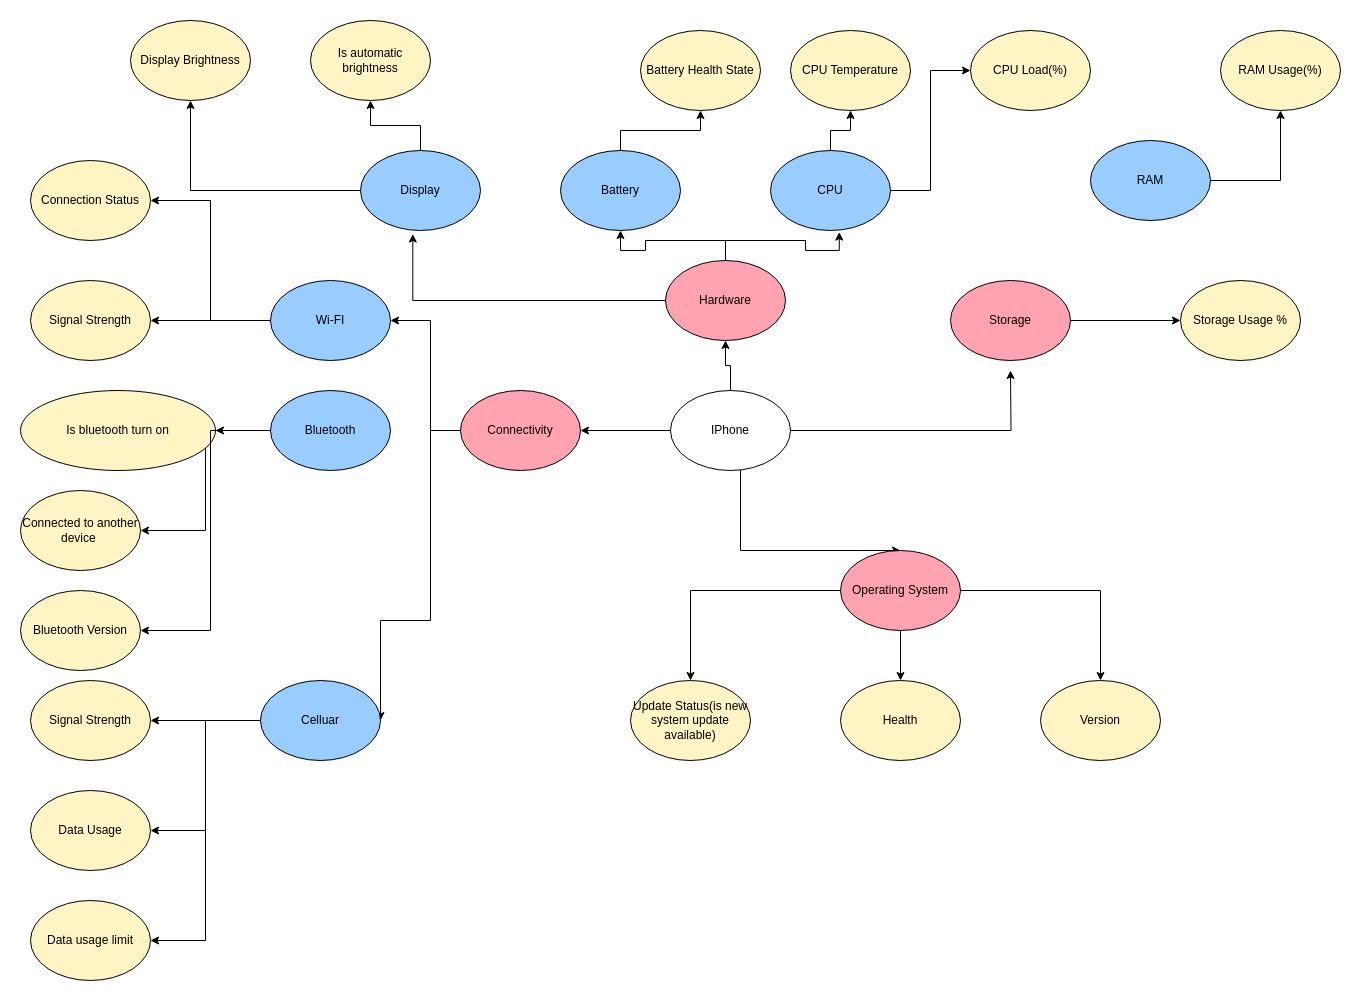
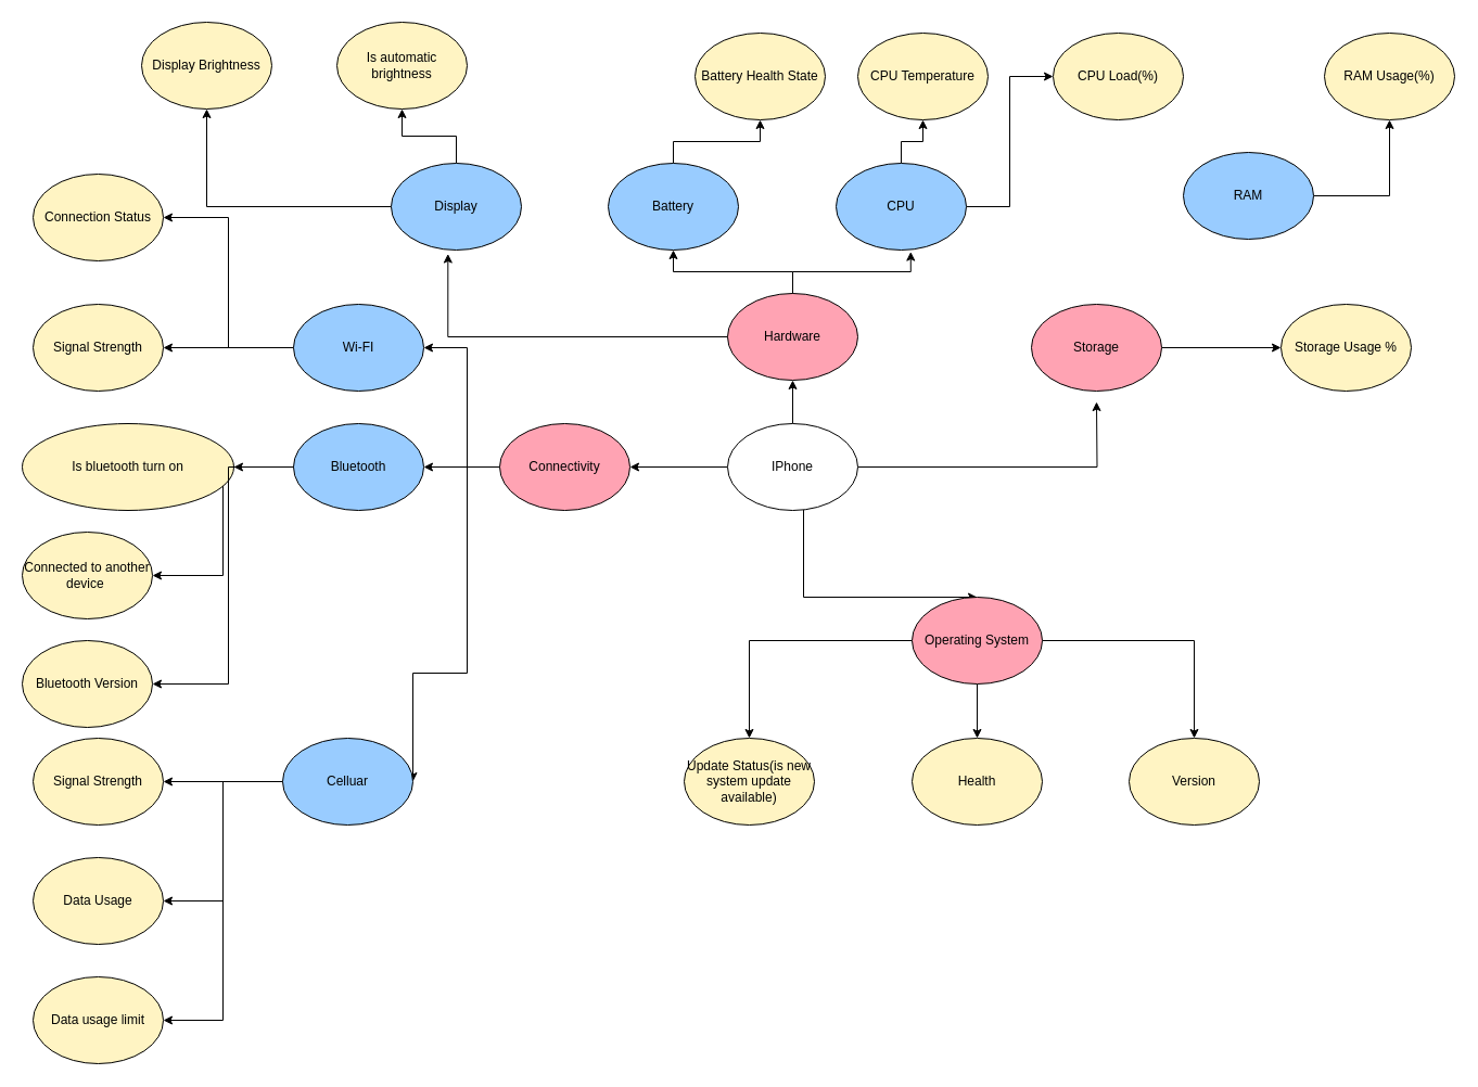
  <mxCell id="0" />
  <mxCell id="1" parent="0" />
  <mxCell id="2" style="edgeStyle=orthogonalEdgeStyle;rounded=0;orthogonalLoop=1;jettySize=auto;html=1;" parent="1" source="6" target="8" edge="1"><mxGeometry relative="1" as="geometry" /></mxCell>
  <mxCell id="3" style="edgeStyle=orthogonalEdgeStyle;rounded=0;orthogonalLoop=1;jettySize=auto;html=1;" parent="1" source="6" edge="1"><mxGeometry relative="1" as="geometry"><mxPoint x="900" y="550" as="targetPoint" /><Array as="points"><mxPoint x="740" y="550" /></Array></mxGeometry></mxCell>
  <mxCell id="4" style="edgeStyle=orthogonalEdgeStyle;rounded=0;orthogonalLoop=1;jettySize=auto;html=1;" parent="1" source="6" target="23" edge="1"><mxGeometry relative="1" as="geometry" /></mxCell>
  <mxCell id="5" style="edgeStyle=orthogonalEdgeStyle;rounded=0;orthogonalLoop=1;jettySize=auto;html=1;entryX=0.5;entryY=1;entryDx=0;entryDy=0;" parent="1" source="6" edge="1"><mxGeometry relative="1" as="geometry"><mxPoint x="1010" y="370" as="targetPoint" /></mxGeometry></mxCell>
  <mxCell id="6" value="IPhone" style="ellipse;whiteSpace=wrap;html=1;" parent="1" vertex="1"><mxGeometry x="670" y="390" width="120" height="80" as="geometry" /></mxCell>
  <mxCell id="7" style="edgeStyle=orthogonalEdgeStyle;rounded=0;orthogonalLoop=1;jettySize=auto;html=1;" parent="1" source="8" target="13" edge="1"><mxGeometry relative="1" as="geometry" /></mxCell>
- <mxCell id="8" value="Hardware" style="ellipse;whiteSpace=wrap;html=1;fillColor=#FFA3B3;" parent="1" vertex="1"><mxGeometry x="665" y="260" width="120" height="80" as="geometry" /></mxCell>
+ <mxCell id="8" value="Hardware" style="ellipse;whiteSpace=wrap;html=1;fillColor=#FFA3B3;" parent="1" vertex="1"><mxGeometry x="670" y="270" width="120" height="80" as="geometry" /></mxCell>
  <mxCell id="9" style="edgeStyle=orthogonalEdgeStyle;rounded=0;orthogonalLoop=1;jettySize=auto;html=1;entryX=0.5;entryY=1;entryDx=0;entryDy=0;" parent="1" source="11" target="24" edge="1"><mxGeometry relative="1" as="geometry" /></mxCell>
  <mxCell id="10" style="edgeStyle=orthogonalEdgeStyle;rounded=0;orthogonalLoop=1;jettySize=auto;html=1;entryX=0.5;entryY=1;entryDx=0;entryDy=0;" parent="1" source="11" target="56" edge="1"><mxGeometry relative="1" as="geometry" /></mxCell>
  <mxCell id="11" value="Display" style="ellipse;whiteSpace=wrap;html=1;fillColor=#99CCFF;" parent="1" vertex="1"><mxGeometry x="360" y="150" width="120" height="80" as="geometry" /></mxCell>
  <mxCell id="12" style="edgeStyle=orthogonalEdgeStyle;rounded=0;orthogonalLoop=1;jettySize=auto;html=1;entryX=0.5;entryY=1;entryDx=0;entryDy=0;" parent="1" source="13" target="15" edge="1"><mxGeometry relative="1" as="geometry"><Array as="points"><mxPoint x="620" y="130" /><mxPoint x="700" y="130" /></Array></mxGeometry></mxCell>
  <mxCell id="13" value="Battery" style="ellipse;whiteSpace=wrap;html=1;fillColor=#99CCFF;" parent="1" vertex="1"><mxGeometry x="560" y="150" width="120" height="80" as="geometry" /></mxCell>
  <mxCell id="14" style="edgeStyle=orthogonalEdgeStyle;rounded=0;orthogonalLoop=1;jettySize=auto;html=1;entryX=0.436;entryY=1.044;entryDx=0;entryDy=0;entryPerimeter=0;" parent="1" source="8" target="11" edge="1"><mxGeometry relative="1" as="geometry" /></mxCell>
  <mxCell id="15" value="Battery Health State" style="ellipse;whiteSpace=wrap;html=1;fillColor=#FFF4C3;" parent="1" vertex="1"><mxGeometry x="640" y="30" width="120" height="80" as="geometry" /></mxCell>
  <mxCell id="16" style="edgeStyle=orthogonalEdgeStyle;rounded=0;orthogonalLoop=1;jettySize=auto;html=1;entryX=0.5;entryY=0;entryDx=0;entryDy=0;" parent="1" source="19" target="25" edge="1"><mxGeometry relative="1" as="geometry" /></mxCell>
  <mxCell id="17" style="edgeStyle=orthogonalEdgeStyle;rounded=0;orthogonalLoop=1;jettySize=auto;html=1;entryX=0.5;entryY=0;entryDx=0;entryDy=0;" parent="1" source="19" target="26" edge="1"><mxGeometry relative="1" as="geometry" /></mxCell>
  <mxCell id="18" style="edgeStyle=orthogonalEdgeStyle;rounded=0;orthogonalLoop=1;jettySize=auto;html=1;entryX=0.5;entryY=0;entryDx=0;entryDy=0;" parent="1" source="19" target="27" edge="1"><mxGeometry relative="1" as="geometry" /></mxCell>
  <mxCell id="19" value="Operating System" style="ellipse;whiteSpace=wrap;html=1;fillColor=#FFA3B3;" parent="1" vertex="1"><mxGeometry x="840" y="550" width="120" height="80" as="geometry" /></mxCell>
  <mxCell id="20" style="edgeStyle=orthogonalEdgeStyle;rounded=0;orthogonalLoop=1;jettySize=auto;html=1;entryX=1;entryY=0.5;entryDx=0;entryDy=0;" parent="1" source="23" target="37" edge="1"><mxGeometry relative="1" as="geometry"><Array as="points"><mxPoint x="430" y="430" /><mxPoint x="430" y="320" /></Array></mxGeometry></mxCell>
+ <mxCell id="21" style="edgeStyle=orthogonalEdgeStyle;rounded=0;orthogonalLoop=1;jettySize=auto;html=1;" parent="1" source="23" target="34" edge="1"><mxGeometry relative="1" as="geometry" /></mxCell>
  <mxCell id="22" style="edgeStyle=orthogonalEdgeStyle;rounded=0;orthogonalLoop=1;jettySize=auto;html=1;entryX=1;entryY=0.5;entryDx=0;entryDy=0;" parent="1" source="23" target="31" edge="1"><mxGeometry relative="1" as="geometry"><Array as="points"><mxPoint x="430" y="430" /><mxPoint x="430" y="620" /></Array></mxGeometry></mxCell>
  <mxCell id="23" value="Connectivity" style="ellipse;whiteSpace=wrap;html=1;fillColor=#FFA3B3;" parent="1" vertex="1"><mxGeometry x="460" y="390" width="120" height="80" as="geometry" /></mxCell>
  <mxCell id="24" value="Display Brightness" style="ellipse;whiteSpace=wrap;html=1;fillColor=#FFF4C3;" parent="1" vertex="1"><mxGeometry x="130" y="20" width="120" height="80" as="geometry" /></mxCell>
  <mxCell id="25" value="Version" style="ellipse;whiteSpace=wrap;html=1;fillColor=#FFF4C3;" parent="1" vertex="1"><mxGeometry x="1040" y="680" width="120" height="80" as="geometry" /></mxCell>
  <mxCell id="26" value="Update Status(is new system update available)" style="ellipse;whiteSpace=wrap;html=1;fillColor=#FFF4C3;" parent="1" vertex="1"><mxGeometry x="630" y="680" width="120" height="80" as="geometry" /></mxCell>
  <mxCell id="27" value="Health" style="ellipse;whiteSpace=wrap;html=1;fillColor=#FFF4C3;" parent="1" vertex="1"><mxGeometry x="840" y="680" width="120" height="80" as="geometry" /></mxCell>
  <mxCell id="28" style="edgeStyle=orthogonalEdgeStyle;rounded=0;orthogonalLoop=1;jettySize=auto;html=1;" parent="1" source="31" target="41" edge="1"><mxGeometry relative="1" as="geometry" /></mxCell>
  <mxCell id="29" style="edgeStyle=orthogonalEdgeStyle;rounded=0;orthogonalLoop=1;jettySize=auto;html=1;entryX=1;entryY=0.5;entryDx=0;entryDy=0;" parent="1" source="31" target="42" edge="1"><mxGeometry relative="1" as="geometry"><mxPoint x="270" y="830" as="targetPoint" /></mxGeometry></mxCell>
  <mxCell id="30" style="edgeStyle=orthogonalEdgeStyle;rounded=0;orthogonalLoop=1;jettySize=auto;html=1;entryX=1;entryY=0.5;entryDx=0;entryDy=0;" parent="1" source="31" target="43" edge="1"><mxGeometry relative="1" as="geometry" /></mxCell>
  <mxCell id="31" value="Celluar" style="ellipse;whiteSpace=wrap;html=1;fillColor=#99CCFF;" parent="1" vertex="1"><mxGeometry x="260" y="680" width="120" height="80" as="geometry" /></mxCell>
  <mxCell id="32" style="edgeStyle=orthogonalEdgeStyle;rounded=0;orthogonalLoop=1;jettySize=auto;html=1;" parent="1" source="34" target="40" edge="1"><mxGeometry relative="1" as="geometry"><Array as="points"><mxPoint x="200" y="430" /><mxPoint x="200" y="430" /></Array></mxGeometry></mxCell>
  <mxCell id="33" style="edgeStyle=orthogonalEdgeStyle;rounded=0;orthogonalLoop=1;jettySize=auto;html=1;entryX=1;entryY=0.5;entryDx=0;entryDy=0;" parent="1" source="34" target="57" edge="1"><mxGeometry relative="1" as="geometry" /></mxCell>
  <mxCell id="34" value="Bluetooth" style="ellipse;whiteSpace=wrap;html=1;fillColor=#99CCFF;" parent="1" vertex="1"><mxGeometry x="270" y="390" width="120" height="80" as="geometry" /></mxCell>
  <mxCell id="35" style="edgeStyle=orthogonalEdgeStyle;rounded=0;orthogonalLoop=1;jettySize=auto;html=1;" parent="1" source="37" target="38" edge="1"><mxGeometry relative="1" as="geometry" /></mxCell>
  <mxCell id="36" style="edgeStyle=orthogonalEdgeStyle;rounded=0;orthogonalLoop=1;jettySize=auto;html=1;entryX=1;entryY=0.5;entryDx=0;entryDy=0;" parent="1" source="37" target="39" edge="1"><mxGeometry relative="1" as="geometry" /></mxCell>
  <mxCell id="37" value="Wi-FI" style="ellipse;whiteSpace=wrap;html=1;fillColor=#99CCFF;" parent="1" vertex="1"><mxGeometry x="270" y="280" width="120" height="80" as="geometry" /></mxCell>
  <mxCell id="38" value="Signal Strength" style="ellipse;whiteSpace=wrap;html=1;fillColor=#FFF4C3;" parent="1" vertex="1"><mxGeometry x="30" y="280" width="120" height="80" as="geometry" /></mxCell>
  <mxCell id="39" value="Connection Status" style="ellipse;whiteSpace=wrap;html=1;fillColor=#FFF4C3;" parent="1" vertex="1"><mxGeometry x="30" y="160" width="120" height="80" as="geometry" /></mxCell>
  <mxCell id="40" value="Is bluetooth turn on" style="ellipse;whiteSpace=wrap;html=1;fillColor=#FFF4C3;" parent="1" vertex="1"><mxGeometry x="20" y="390" width="195" height="80" as="geometry" /></mxCell>
  <mxCell id="41" value="Signal Strength" style="ellipse;whiteSpace=wrap;html=1;fillColor=#FFF4C3;" parent="1" vertex="1"><mxGeometry x="30" y="680" width="120" height="80" as="geometry" /></mxCell>
  <mxCell id="42" value="Data Usage" style="ellipse;whiteSpace=wrap;html=1;fillColor=#FFF4C3;" parent="1" vertex="1"><mxGeometry x="30" y="790" width="120" height="80" as="geometry" /></mxCell>
  <mxCell id="43" value="Data usage limit" style="ellipse;whiteSpace=wrap;html=1;fillColor=#FFF4C3;" parent="1" vertex="1"><mxGeometry x="30" y="900" width="120" height="80" as="geometry" /></mxCell>
  <mxCell id="44" style="edgeStyle=orthogonalEdgeStyle;rounded=0;orthogonalLoop=1;jettySize=auto;html=1;" parent="1" source="45" target="46" edge="1"><mxGeometry relative="1" as="geometry" /></mxCell>
  <mxCell id="45" value="Storage" style="ellipse;whiteSpace=wrap;html=1;fillColor=#FFA3B3;" parent="1" vertex="1"><mxGeometry x="950" y="280" width="120" height="80" as="geometry" /></mxCell>
  <mxCell id="46" value="Storage Usage %" style="ellipse;whiteSpace=wrap;html=1;fillColor=#FFF4C3;" parent="1" vertex="1"><mxGeometry x="1180" y="280" width="120" height="80" as="geometry" /></mxCell>
  <mxCell id="47" style="edgeStyle=orthogonalEdgeStyle;rounded=0;orthogonalLoop=1;jettySize=auto;html=1;entryX=0.5;entryY=1;entryDx=0;entryDy=0;" parent="1" source="49" target="51" edge="1"><mxGeometry relative="1" as="geometry" /></mxCell>
  <mxCell id="48" style="edgeStyle=orthogonalEdgeStyle;rounded=0;orthogonalLoop=1;jettySize=auto;html=1;entryX=0;entryY=0.5;entryDx=0;entryDy=0;" parent="1" source="49" target="52" edge="1"><mxGeometry relative="1" as="geometry" /></mxCell>
  <mxCell id="49" value="CPU" style="ellipse;whiteSpace=wrap;html=1;fillColor=#99CCFF;" parent="1" vertex="1"><mxGeometry x="770" y="150" width="120" height="80" as="geometry" /></mxCell>
  <mxCell id="50" style="edgeStyle=orthogonalEdgeStyle;rounded=0;orthogonalLoop=1;jettySize=auto;html=1;entryX=0.573;entryY=1.02;entryDx=0;entryDy=0;entryPerimeter=0;" parent="1" source="8" target="49" edge="1"><mxGeometry relative="1" as="geometry" /></mxCell>
  <mxCell id="51" value="CPU Temperature" style="ellipse;whiteSpace=wrap;html=1;fillColor=#FFF4C3;" parent="1" vertex="1"><mxGeometry x="790" y="30" width="120" height="80" as="geometry" /></mxCell>
  <mxCell id="52" value="CPU Load(%)" style="ellipse;whiteSpace=wrap;html=1;fillColor=#FFF4C3;" parent="1" vertex="1"><mxGeometry x="970" y="30" width="120" height="80" as="geometry" /></mxCell>
  <mxCell id="53" style="edgeStyle=orthogonalEdgeStyle;rounded=0;orthogonalLoop=1;jettySize=auto;html=1;entryX=0.5;entryY=1;entryDx=0;entryDy=0;" parent="1" source="54" target="55" edge="1"><mxGeometry relative="1" as="geometry" /></mxCell>
  <mxCell id="54" value="RAM" style="ellipse;whiteSpace=wrap;html=1;fillColor=#99CCFF;" parent="1" vertex="1"><mxGeometry x="1090" y="140" width="120" height="80" as="geometry" /></mxCell>
  <mxCell id="55" value="RAM Usage(%)" style="ellipse;whiteSpace=wrap;html=1;fillColor=#FFF4C3;" parent="1" vertex="1"><mxGeometry x="1220" y="30" width="120" height="80" as="geometry" /></mxCell>
  <mxCell id="56" value="Is automatic&lt;br&gt;brightness" style="ellipse;whiteSpace=wrap;html=1;fillColor=#FFF4C3;" parent="1" vertex="1"><mxGeometry x="310" y="20" width="120" height="80" as="geometry" /></mxCell>
  <mxCell id="57" value="Connected to another device&amp;nbsp;" style="ellipse;whiteSpace=wrap;html=1;fillColor=#FFF4C3;" parent="1" vertex="1"><mxGeometry x="20" y="490" width="120" height="80" as="geometry" /></mxCell>
  <mxCell id="58" value="Bluetooth Version" style="ellipse;whiteSpace=wrap;html=1;fillColor=#FFF4C3;" parent="1" vertex="1"><mxGeometry x="20" y="590" width="120" height="80" as="geometry" /></mxCell>
  <mxCell id="59" style="edgeStyle=orthogonalEdgeStyle;rounded=0;orthogonalLoop=1;jettySize=auto;html=1;" parent="1" source="34" edge="1"><mxGeometry relative="1" as="geometry"><mxPoint x="140" y="630" as="targetPoint" /><Array as="points"><mxPoint x="210" y="430" /><mxPoint x="210" y="630" /></Array></mxGeometry></mxCell>
